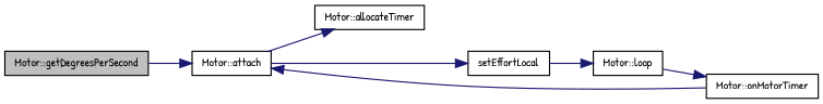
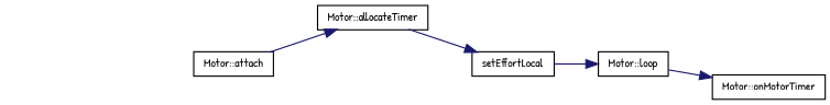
  digraph {
    fontname="Patrick Hand"
    rankdir=LR
    node [color=black fillcolor=white fontname="Patrick Hand" fontsize=10 shape=record style=filled]
    edge [color=midnightblue fontname="Patrick Hand" fontsize=10 labelfontname=Helvetica labelfontsize=10 style=solid]
-   n1 [fillcolor=grey75 fontcolor=black height=0.2 label="Motor::getDegreesPerSecond" width=0.4]
    n2 [height=0.2 label="Motor::attach" width=0.4]
    n3 [height=0.2 label="Motor::allocateTimer" width=0.4]
    n4 [height=0.2 label=setEffortLocal width=0.4]
    n5 [height=0.2 label="Motor::loop" width=0.4]
    n6 [height=0.2 label="Motor::onMotorTimer" width=0.4]
-   n1 -> n2
    n2 -> n3
-   n2 -> n4
+   n3 -> n4
    n4 -> n5
    n5 -> n6
-   n6 -> n2
  }
